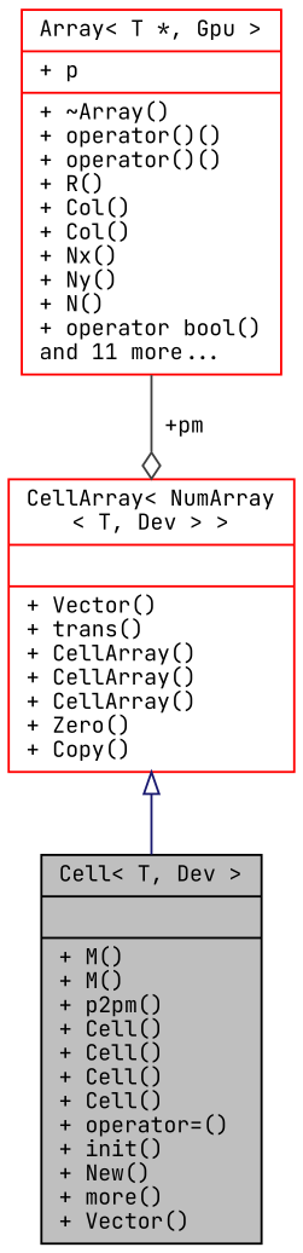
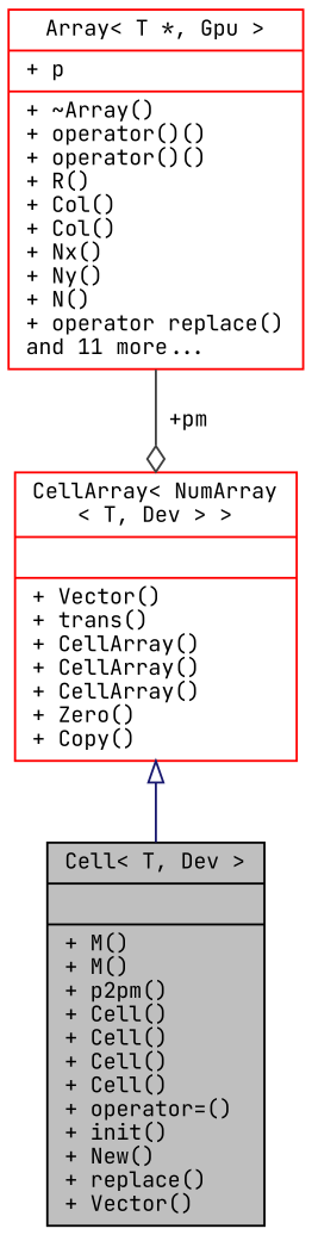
  digraph {
    fontname="JetBrains Mono"
    node [color=red fontname="JetBrains Mono" fontsize=10 shape=record]
    edge [fontname="JetBrains Mono" fontsize=10 labelfontname=Helvetica labelfontsize=10 style=solid]
-   n1 [color=black fillcolor=grey75 fontcolor=black height=0.2 label="{Cell\< T, Dev \>\n||+ M()\l+ M()\l+ p2pm()\l+ Cell()\l+ Cell()\l+ Cell()\l+ Cell()\l+ operator=()\l+ init()\l+ New()\l+ more()\l+ Vector()\l}" style=filled width=0.4]
+   n1 [color=black fillcolor=grey75 fontcolor=black height=0.2 label="{Cell\< T, Dev \>\n||+ M()\l+ M()\l+ p2pm()\l+ Cell()\l+ Cell()\l+ Cell()\l+ Cell()\l+ operator=()\l+ init()\l+ New()\l+ replace()\l+ Vector()\l}" style=filled width=0.4]
    n2 [height=0.2 label="{CellArray\< NumArray\l\< T, Dev \> \>\n||+ Vector()\l+ trans()\l+ CellArray()\l+ CellArray()\l+ CellArray()\l+ Zero()\l+ Copy()\l}" width=0.4]
-   n3 [height=0.2 label="{Array\< T *, Gpu \>\n|+ p\l|+ ~Array()\l+ operator()()\l+ operator()()\l+ R()\l+ Col()\l+ Col()\l+ Nx()\l+ Ny()\l+ N()\l+ operator bool()\land 11 more...\l}" width=0.4]
+   n3 [height=0.2 label="{Array\< T *, Gpu \>\n|+ p\l|+ ~Array()\l+ operator()()\l+ operator()()\l+ R()\l+ Col()\l+ Col()\l+ Nx()\l+ Ny()\l+ N()\l+ operator replace()\land 11 more...\l}" width=0.4]
    n2 -> n1 [arrowtail=onormal color=midnightblue dir=back]
    n3 -> n2 [arrowhead=odiamond color=grey25 label=" +pm"]
  }
